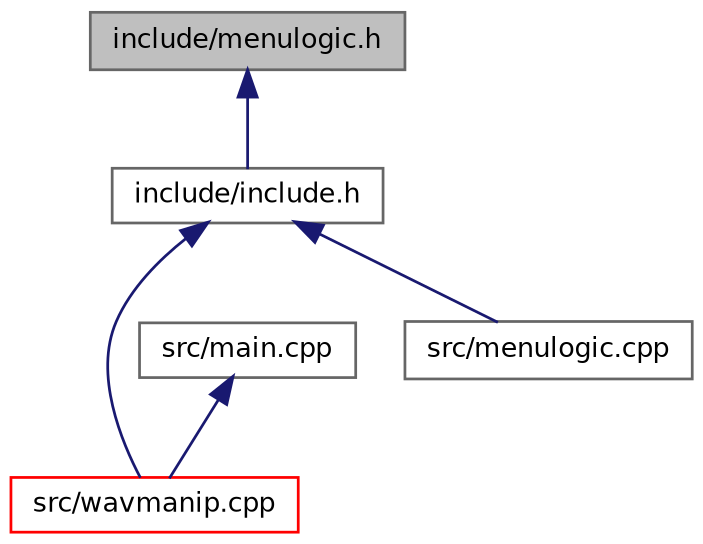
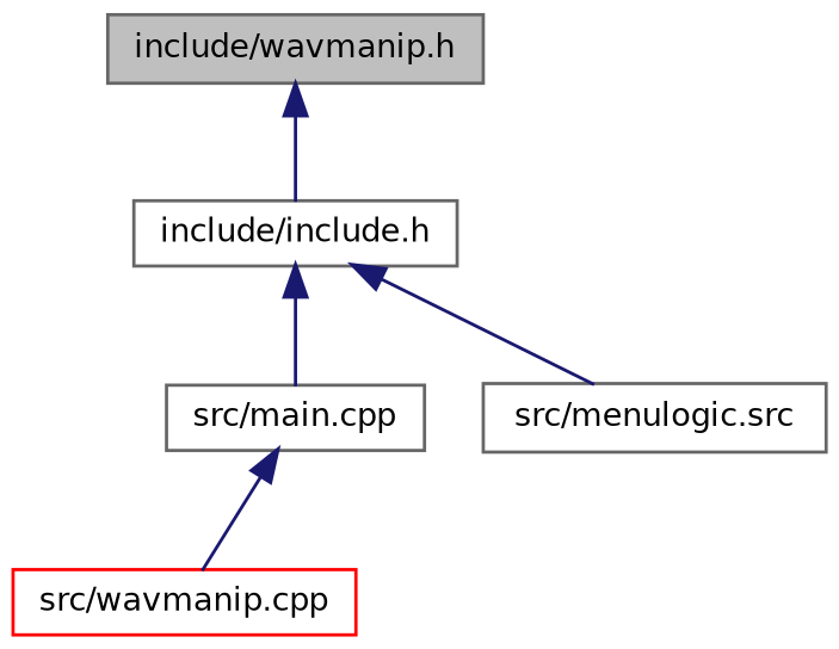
  digraph {
    node [color=gray40 fillcolor=white fontname=Helvetica fontsize=10 shape=record style=filled]
    edge [color=midnightblue dir=back fontname=Helvetica fontsize=10 labelfontname=Helvetica labelfontsize=10 style=solid]
-   n1 [fillcolor=grey75 fontcolor=black height=0.2 label="include/menulogic.h" width=0.4]
+   n1 [fillcolor=grey75 fontcolor=black height=0.2 label="include/wavmanip.h" width=0.4]
    n2 [height=0.2 label="include/include.h" width=0.4]
    n3 [color=red height=0.2 label="src/wavmanip.cpp" width=0.4]
    n4 [height=0.2 label="src/main.cpp" width=0.4]
-   n5 [height=0.2 label="src/menulogic.cpp" width=0.4]
+   n5 [height=0.2 label="src/menulogic.src" width=0.4]
    n1 -> n2
-   n2 -> n3
+   n2 -> n4
    n2 -> n5
    n4 -> n3
  }
